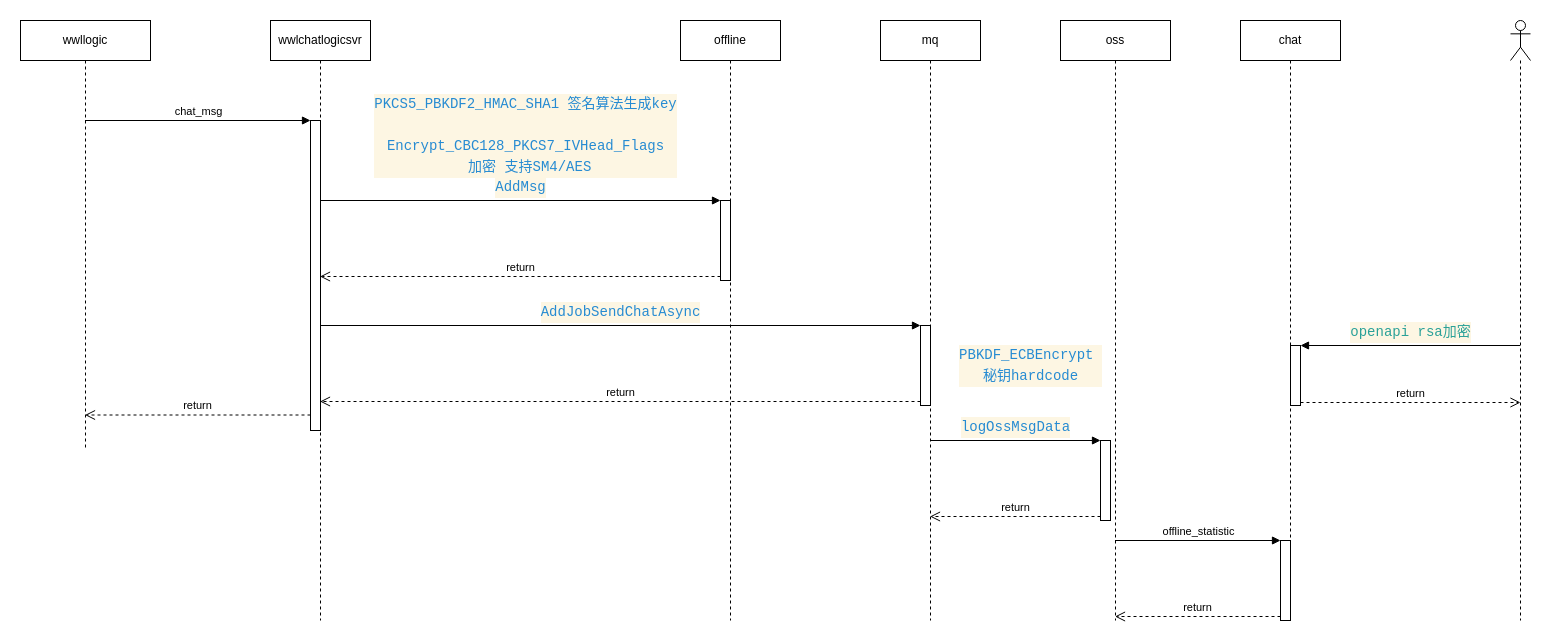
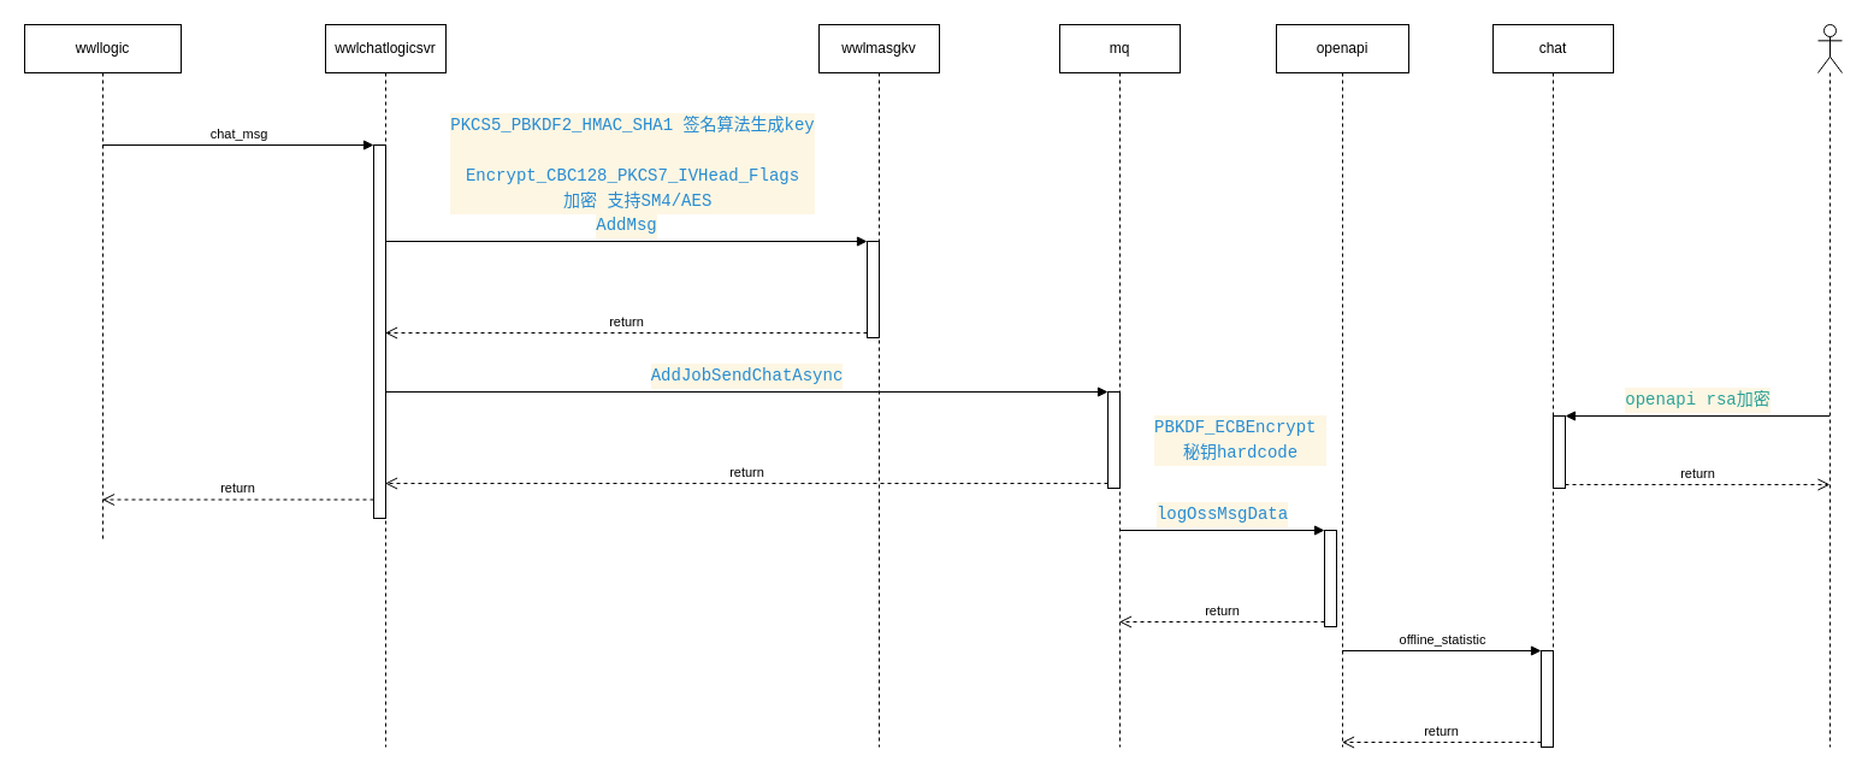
  <mxCell id="0" />
  <mxCell id="1" parent="0" />
  <mxCell id="2" value="wwlchatlogicsvr" style="shape=umlLifeline;perimeter=lifelinePerimeter;whiteSpace=wrap;html=1;container=1;collapsible=0;recursiveResize=0;outlineConnect=0;" vertex="1" parent="1"><mxGeometry x="270" y="20" width="100" height="600" as="geometry" /></mxCell>
  <mxCell id="3" value="" style="html=1;points=[];perimeter=orthogonalPerimeter;" vertex="1" parent="2"><mxGeometry x="40" y="100" width="10" height="310" as="geometry" /></mxCell>
- <mxCell id="4" value="offline" style="shape=umlLifeline;perimeter=lifelinePerimeter;whiteSpace=wrap;html=1;container=1;collapsible=0;recursiveResize=0;outlineConnect=0;" vertex="1" parent="1"><mxGeometry x="680" y="20" width="100" height="600" as="geometry" /></mxCell>
+ <mxCell id="4" value="wwlmasgkv" style="shape=umlLifeline;perimeter=lifelinePerimeter;whiteSpace=wrap;html=1;container=1;collapsible=0;recursiveResize=0;outlineConnect=0;" vertex="1" parent="1"><mxGeometry x="680" y="20" width="100" height="600" as="geometry" /></mxCell>
  <mxCell id="5" value="" style="html=1;points=[];perimeter=orthogonalPerimeter;" vertex="1" parent="4"><mxGeometry x="40" y="180" width="10" height="80" as="geometry" /></mxCell>
  <mxCell id="6" value="wwllogic" style="shape=umlLifeline;perimeter=lifelinePerimeter;whiteSpace=wrap;html=1;container=1;collapsible=0;recursiveResize=0;outlineConnect=0;" vertex="1" parent="1"><mxGeometry x="20" y="20" width="130" height="430" as="geometry" /></mxCell>
  <mxCell id="7" value="chat" style="shape=umlLifeline;perimeter=lifelinePerimeter;whiteSpace=wrap;html=1;container=1;collapsible=0;recursiveResize=0;outlineConnect=0;" vertex="1" parent="1"><mxGeometry x="1240" y="20" width="100" height="600" as="geometry" /></mxCell>
  <mxCell id="8" value="" style="html=1;points=[];perimeter=orthogonalPerimeter;" vertex="1" parent="7"><mxGeometry x="40" y="520" width="10" height="80" as="geometry" /></mxCell>
  <mxCell id="9" value="" style="html=1;points=[];perimeter=orthogonalPerimeter;" vertex="1" parent="7"><mxGeometry x="50" y="325" width="10" height="60" as="geometry" /></mxCell>
  <mxCell id="10" value="return" style="html=1;verticalAlign=bottom;endArrow=open;dashed=1;endSize=8;exitX=1;exitY=0.95;" edge="1" source="9" parent="7"><mxGeometry relative="1" as="geometry"><mxPoint x="280" y="382" as="targetPoint" /></mxGeometry></mxCell>
  <mxCell id="11" value="chat_msg" style="html=1;verticalAlign=bottom;endArrow=block;entryX=0;entryY=0;" edge="1" target="3" parent="1" source="6"><mxGeometry relative="1" as="geometry"><mxPoint x="450" y="120" as="sourcePoint" /></mxGeometry></mxCell>
  <mxCell id="12" value="return" style="html=1;verticalAlign=bottom;endArrow=open;dashed=1;endSize=8;exitX=0;exitY=0.95;" edge="1" source="3" parent="1" target="6"><mxGeometry relative="1" as="geometry"><mxPoint x="450" y="196" as="targetPoint" /></mxGeometry></mxCell>
  <mxCell id="13" value="&lt;div style=&quot;color: rgb(51 , 51 , 51) ; background-color: rgb(253 , 246 , 227) ; font-family: &amp;#34;menlo&amp;#34; , &amp;#34;monaco&amp;#34; , &amp;#34;courier new&amp;#34; , monospace ; font-size: 14px ; line-height: 21px&quot;&gt;&lt;span style=&quot;color: #268bd2&quot;&gt;AddMsg&lt;/span&gt;&lt;/div&gt;" style="html=1;verticalAlign=bottom;endArrow=block;entryX=0;entryY=0;" edge="1" target="5" parent="1" source="2"><mxGeometry relative="1" as="geometry"><mxPoint x="650" y="230" as="sourcePoint" /></mxGeometry></mxCell>
  <mxCell id="14" value="return" style="html=1;verticalAlign=bottom;endArrow=open;dashed=1;endSize=8;exitX=0;exitY=0.95;" edge="1" source="5" parent="1" target="2"><mxGeometry relative="1" as="geometry"><mxPoint x="540" y="306" as="targetPoint" /></mxGeometry></mxCell>
  <mxCell id="15" value="mq" style="shape=umlLifeline;perimeter=lifelinePerimeter;whiteSpace=wrap;html=1;container=1;collapsible=0;recursiveResize=0;outlineConnect=0;" vertex="1" parent="1"><mxGeometry x="880" y="20" width="100" height="600" as="geometry" /></mxCell>
  <mxCell id="16" value="" style="html=1;points=[];perimeter=orthogonalPerimeter;" vertex="1" parent="15"><mxGeometry x="40" y="305" width="10" height="80" as="geometry" /></mxCell>
- <mxCell id="17" value="oss" style="shape=umlLifeline;perimeter=lifelinePerimeter;whiteSpace=wrap;html=1;container=1;collapsible=0;recursiveResize=0;outlineConnect=0;" vertex="1" parent="1"><mxGeometry x="1060" y="20" width="110" height="600" as="geometry" /></mxCell>
+ <mxCell id="17" value="openapi" style="shape=umlLifeline;perimeter=lifelinePerimeter;whiteSpace=wrap;html=1;container=1;collapsible=0;recursiveResize=0;outlineConnect=0;" vertex="1" parent="1"><mxGeometry x="1060" y="20" width="110" height="600" as="geometry" /></mxCell>
  <mxCell id="18" value="" style="html=1;points=[];perimeter=orthogonalPerimeter;" vertex="1" parent="17"><mxGeometry x="40" y="420" width="10" height="80" as="geometry" /></mxCell>
  <mxCell id="19" value="&lt;div style=&quot;color: rgb(51 , 51 , 51) ; background-color: rgb(253 , 246 , 227) ; font-family: &amp;#34;menlo&amp;#34; , &amp;#34;monaco&amp;#34; , &amp;#34;courier new&amp;#34; , monospace ; font-size: 14px ; line-height: 21px&quot;&gt;&lt;span style=&quot;color: #268bd2&quot;&gt;AddJobSendChatAsync&lt;/span&gt;&lt;/div&gt;" style="html=1;verticalAlign=bottom;endArrow=block;entryX=0;entryY=0;" edge="1" target="16" parent="1" source="2"><mxGeometry relative="1" as="geometry"><mxPoint x="850" y="325" as="sourcePoint" /></mxGeometry></mxCell>
  <mxCell id="20" value="return" style="html=1;verticalAlign=bottom;endArrow=open;dashed=1;endSize=8;exitX=0;exitY=0.95;" edge="1" source="16" parent="1" target="2"><mxGeometry relative="1" as="geometry"><mxPoint x="850" y="401" as="targetPoint" /></mxGeometry></mxCell>
  <mxCell id="21" value="&lt;div style=&quot;color: rgb(51 , 51 , 51) ; background-color: rgb(253 , 246 , 227) ; font-family: &amp;#34;menlo&amp;#34; , &amp;#34;monaco&amp;#34; , &amp;#34;courier new&amp;#34; , monospace ; font-size: 14px ; line-height: 21px&quot;&gt;&lt;span style=&quot;color: #268bd2&quot;&gt;logOssMsgData&lt;/span&gt;&lt;/div&gt;" style="html=1;verticalAlign=bottom;endArrow=block;entryX=0;entryY=0;" edge="1" target="18" parent="1" source="15"><mxGeometry relative="1" as="geometry"><mxPoint x="1030" y="440" as="sourcePoint" /></mxGeometry></mxCell>
  <mxCell id="22" value="return" style="html=1;verticalAlign=bottom;endArrow=open;dashed=1;endSize=8;exitX=0;exitY=0.95;" edge="1" source="18" parent="1" target="15"><mxGeometry relative="1" as="geometry"><mxPoint x="1030" y="516" as="targetPoint" /></mxGeometry></mxCell>
  <mxCell id="23" value="offline_statistic" style="html=1;verticalAlign=bottom;endArrow=block;" edge="1" target="8" parent="1" source="17"><mxGeometry relative="1" as="geometry"><mxPoint x="1120" y="540" as="sourcePoint" /></mxGeometry></mxCell>
  <mxCell id="24" value="return" style="html=1;verticalAlign=bottom;endArrow=open;dashed=1;endSize=8;exitX=0;exitY=0.95;" edge="1" source="8" parent="1" target="17"><mxGeometry relative="1" as="geometry"><mxPoint x="1210" y="616" as="targetPoint" /></mxGeometry></mxCell>
  <mxCell id="25" value="&lt;div style=&quot;color: rgb(51 , 51 , 51) ; background-color: rgb(253 , 246 , 227) ; font-family: &amp;#34;menlo&amp;#34; , &amp;#34;monaco&amp;#34; , &amp;#34;courier new&amp;#34; , monospace ; font-size: 14px ; line-height: 21px&quot;&gt;&lt;span style=&quot;color: #268bd2&quot;&gt;PBKDF_ECBEncrypt&amp;nbsp;&lt;/span&gt;&lt;/div&gt;&lt;div style=&quot;color: rgb(51 , 51 , 51) ; background-color: rgb(253 , 246 , 227) ; font-family: &amp;#34;menlo&amp;#34; , &amp;#34;monaco&amp;#34; , &amp;#34;courier new&amp;#34; , monospace ; font-size: 14px ; line-height: 21px&quot;&gt;&lt;span style=&quot;color: #268bd2&quot;&gt;秘钥hardcode&lt;/span&gt;&lt;/div&gt;" style="text;html=1;align=center;verticalAlign=middle;resizable=0;points=[];autosize=1;strokeColor=none;fillColor=none;" vertex="1" parent="1"><mxGeometry x="960" y="340" width="140" height="50" as="geometry" /></mxCell>
  <mxCell id="26" value="&lt;div style=&quot;color: rgb(51 , 51 , 51) ; background-color: rgb(253 , 246 , 227) ; font-family: &amp;#34;menlo&amp;#34; , &amp;#34;monaco&amp;#34; , &amp;#34;courier new&amp;#34; , monospace ; font-size: 14px ; line-height: 21px&quot;&gt;&lt;span style=&quot;color: rgb(38 , 139 , 210) ; font-family: &amp;#34;menlo&amp;#34; , &amp;#34;monaco&amp;#34; , &amp;#34;courier new&amp;#34; , monospace&quot;&gt;PKCS5_PBKDF2_HMAC_SHA1&lt;/span&gt;&lt;span style=&quot;color: #268bd2&quot;&gt;&amp;nbsp;签名算法生成key&lt;/span&gt;&lt;/div&gt;&lt;div style=&quot;color: rgb(51 , 51 , 51) ; background-color: rgb(253 , 246 , 227) ; font-family: &amp;#34;menlo&amp;#34; , &amp;#34;monaco&amp;#34; , &amp;#34;courier new&amp;#34; , monospace ; font-size: 14px ; line-height: 21px&quot;&gt;&lt;span style=&quot;color: #268bd2&quot;&gt;&lt;br&gt;&lt;/span&gt;&lt;/div&gt;&lt;div style=&quot;color: rgb(51 , 51 , 51) ; background-color: rgb(253 , 246 , 227) ; font-family: &amp;#34;menlo&amp;#34; , &amp;#34;monaco&amp;#34; , &amp;#34;courier new&amp;#34; , monospace ; font-size: 14px ; line-height: 21px&quot;&gt;&lt;div style=&quot;line-height: 21px&quot;&gt;&lt;span style=&quot;color: #268bd2&quot;&gt;Encrypt_CBC128_PKCS7_IVHead_Flags&lt;/span&gt;&lt;/div&gt;&lt;div style=&quot;line-height: 21px&quot;&gt;&lt;span style=&quot;color: #268bd2&quot;&gt;&amp;nbsp;加密 支持SM4/AES&lt;/span&gt;&lt;/div&gt;&lt;/div&gt;" style="text;html=1;align=center;verticalAlign=middle;resizable=0;points=[];autosize=1;strokeColor=none;fillColor=none;" vertex="1" parent="1"><mxGeometry x="365" y="90" width="320" height="90" as="geometry" /></mxCell>
  <mxCell id="27" value="" style="shape=umlLifeline;participant=umlActor;perimeter=lifelinePerimeter;whiteSpace=wrap;html=1;container=1;collapsible=0;recursiveResize=0;verticalAlign=top;spacingTop=36;outlineConnect=0;" vertex="1" parent="1"><mxGeometry x="1510" y="20" width="20" height="600" as="geometry" /></mxCell>
  <mxCell id="28" value="&lt;div style=&quot;color: rgb(51 , 51 , 51) ; background-color: rgb(253 , 246 , 227) ; font-family: &amp;#34;menlo&amp;#34; , &amp;#34;monaco&amp;#34; , &amp;#34;courier new&amp;#34; , monospace ; font-size: 14px ; line-height: 21px&quot;&gt;&lt;span style=&quot;color: #2aa198&quot;&gt;openapi rsa加密&lt;/span&gt;&lt;/div&gt;" style="html=1;verticalAlign=bottom;endArrow=block;entryX=1;entryY=0;" edge="1" target="9" parent="1" source="27"><mxGeometry relative="1" as="geometry"><mxPoint x="1360" y="345" as="sourcePoint" /></mxGeometry></mxCell>
